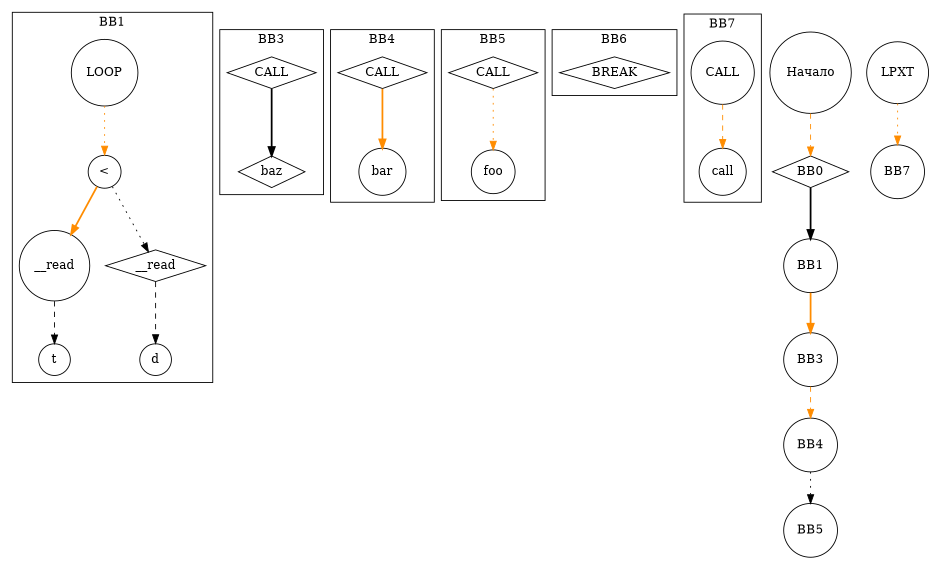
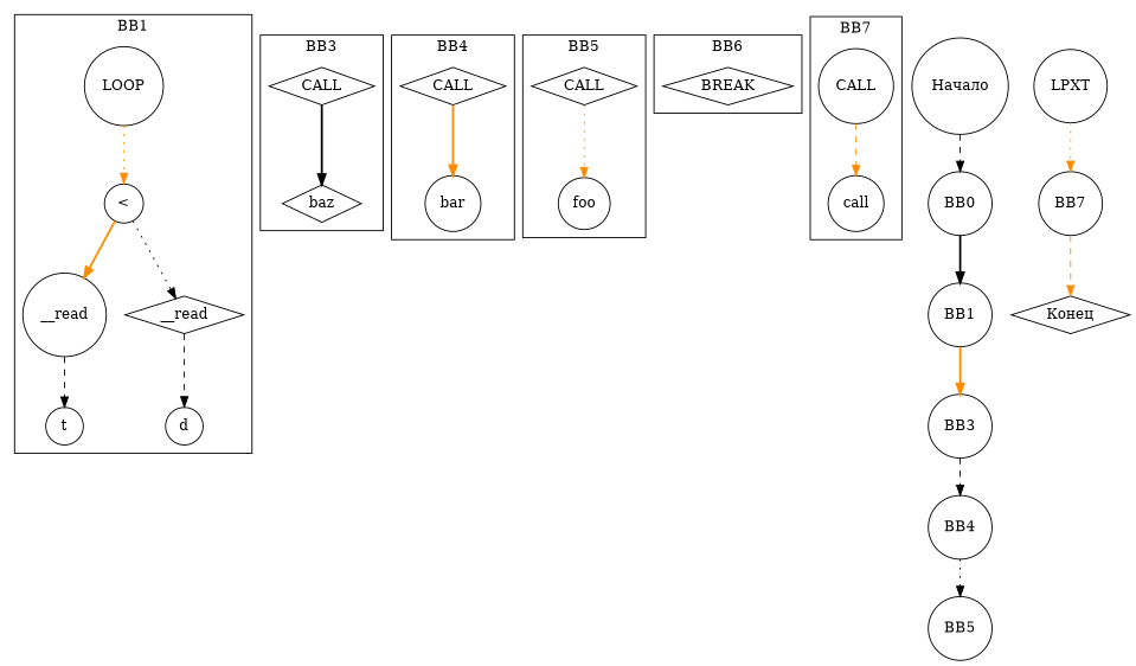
  digraph {
    fontname="DejaVu Serif"
    rankdir=TB
    node [fontname="DejaVu Serif" shape=circle]
    edge [color=darkorange fontname="DejaVu Serif" style=dashed]
    n1 [label=LOOP]
    n2 [label="<"]
    n3 [label=__read]
    n4 [label=__read shape=diamond]
    n5 [label=t]
    n6 [label=d]
    n7 [label=CALL shape=diamond]
    n8 [label=baz shape=diamond]
    n9 [label=CALL shape=diamond]
    n10 [label=bar]
    n11 [label=CALL shape=diamond]
    n12 [label=foo]
    n13 [label=BREAK shape=diamond]
    n14 [label=CALL]
    n15 [label=call]
    n16 [label="Начало"]
-   n17 [label=BB0 shape=diamond]
+   n17 [label=BB0]
    n18 [label=BB1]
+   n19 [label="Конец" shape=diamond]
    n20 [label=BB3]
    n21 [label=BB4]
    n22 [label=LPXT]
    n23 [label=BB7]
    n24 [label=BB5]
    subgraph cluster_1 {
      label=BB0
    }
    subgraph cluster_2 {
      label=BB1
      n1
      n2
      n3
      n4
      n5
      n6
    }
    subgraph cluster_3 {
      label=BB3
      n7
      n8
    }
    subgraph cluster_4 {
      label=BB4
      n9
      n10
    }
    subgraph cluster_5 {
      label=BB5
      n11
      n12
    }
    subgraph cluster_6 {
      label=BB6
      n13
    }
    subgraph cluster_7 {
      label=BB7
      n14
      n15
    }
    n1 -> n2 [style=dotted]
    n2 -> n3 [style=bold]
    n2 -> n4 [color=black style=dotted]
    n3 -> n5 [color=black]
    n4 -> n6 [color=black]
    n7 -> n8 [color=black style=bold]
    n9 -> n10 [style=bold]
    n11 -> n12 [style=dotted]
    n14 -> n15
-   n16 -> n17
+   n16 -> n17 [color=black]
    n17 -> n18 [color=black style=bold]
    n18 -> n20 [style=bold]
-   n20 -> n21
+   n20 -> n21 [color=black]
    n21 -> n24 [color=black style=dotted]
    n22 -> n23 [style=dotted]
+   n23 -> n19
  }
